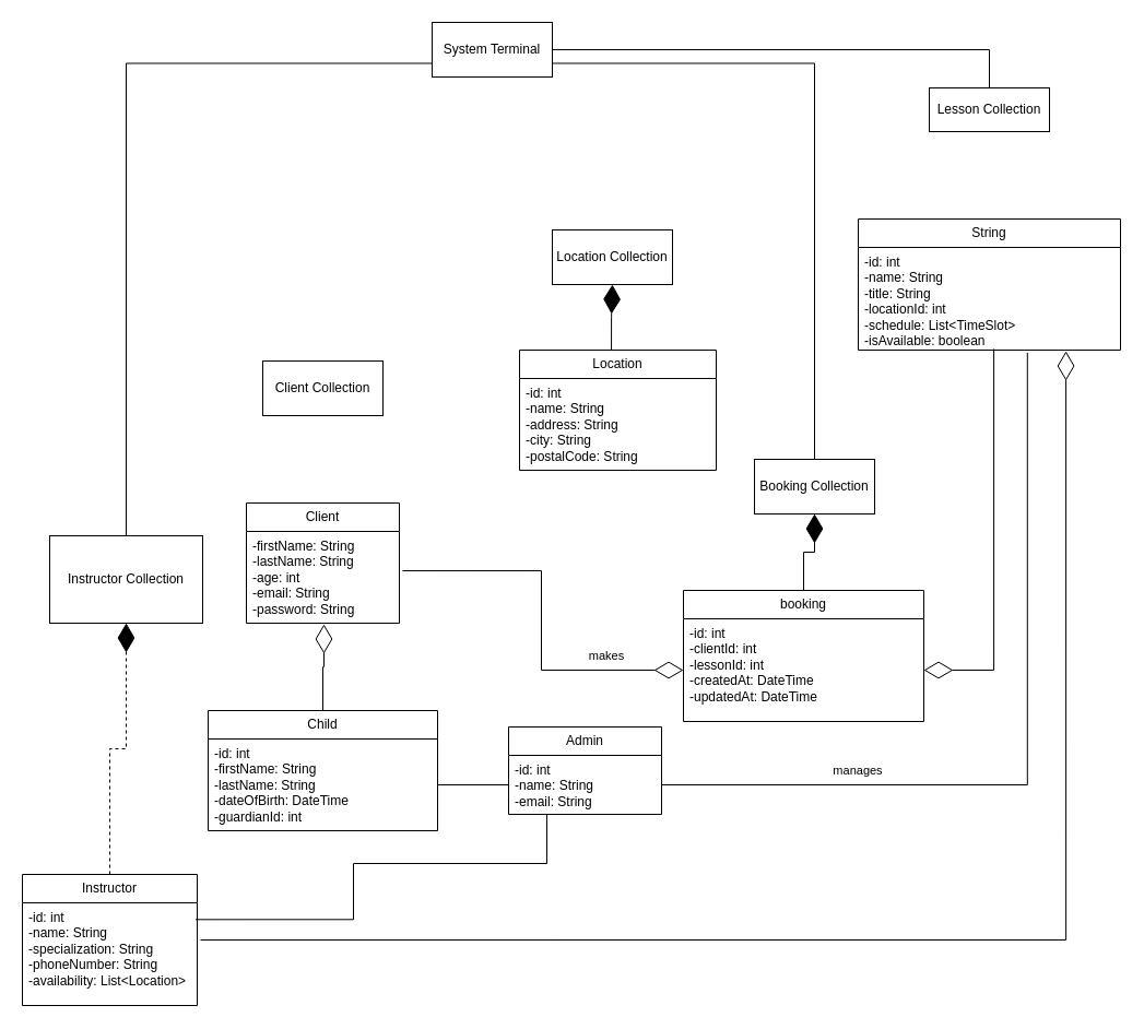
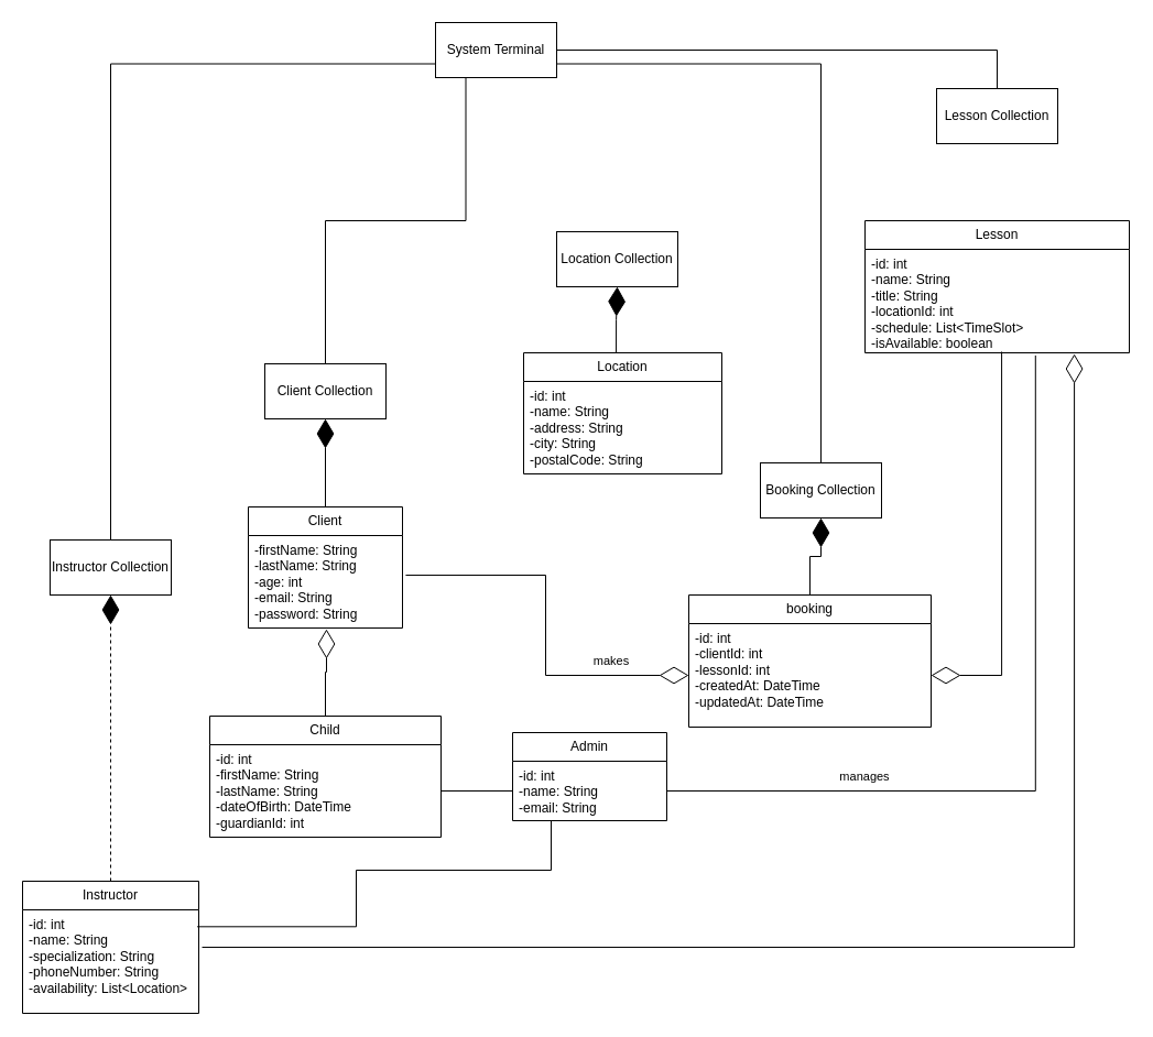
  <mxCell id="0" />
  <mxCell id="1" parent="0" />
  <mxCell id="2" value="Admin" style="swimlane;fontStyle=0;childLayout=stackLayout;horizontal=1;startSize=26;fillColor=none;horizontalStack=0;resizeParent=1;resizeParentMax=0;resizeLast=0;collapsible=1;marginBottom=0;whiteSpace=wrap;html=1;" vertex="1" parent="1"><mxGeometry x="465" y="665" width="140" height="80" as="geometry" /></mxCell>
  <mxCell id="3" value="-id: int&lt;div&gt;-name: String&lt;/div&gt;&lt;div&gt;-email: String&lt;/div&gt;" style="text;strokeColor=none;fillColor=none;align=left;verticalAlign=top;spacingLeft=4;spacingRight=4;overflow=hidden;rotatable=0;points=[[0,0.5],[1,0.5]];portConstraint=eastwest;whiteSpace=wrap;html=1;" vertex="1" parent="2"><mxGeometry y="26" width="140" height="54" as="geometry" /></mxCell>
  <mxCell id="4" value="Client" style="swimlane;fontStyle=0;childLayout=stackLayout;horizontal=1;startSize=26;fillColor=none;horizontalStack=0;resizeParent=1;resizeParentMax=0;resizeLast=0;collapsible=1;marginBottom=0;whiteSpace=wrap;html=1;" vertex="1" parent="1"><mxGeometry x="225" y="460" width="140" height="110" as="geometry" /></mxCell>
  <mxCell id="5" value="-firstName: String&lt;div&gt;-lastName: String&lt;/div&gt;&lt;div&gt;-age: int&lt;/div&gt;&lt;div&gt;-email: String&lt;/div&gt;&lt;div&gt;-password: String&lt;/div&gt;&lt;div&gt;&lt;br&gt;&lt;/div&gt;" style="text;strokeColor=none;fillColor=none;align=left;verticalAlign=top;spacingLeft=4;spacingRight=4;overflow=hidden;rotatable=0;points=[[0,0.5],[1,0.5]];portConstraint=eastwest;whiteSpace=wrap;html=1;" vertex="1" parent="4"><mxGeometry y="26" width="140" height="84" as="geometry" /></mxCell>
  <mxCell id="6" value="Child&lt;span style=&quot;caret-color: rgba(0, 0, 0, 0); color: rgba(0, 0, 0, 0); font-family: monospace; font-size: 0px; text-align: start; white-space: nowrap;&quot;&gt;%3CmxGraphModel%3E%3Croot%3E%3CmxCell%20id%3D%220%22%2F%3E%3CmxCell%20id%3D%221%22%20parent%3D%220%22%2F%3E%3CmxCell%20id%3D%222%22%20value%3D%22Admin%22%20style%3D%22swimlane%3BfontStyle%3D0%3BchildLayout%3DstackLayout%3Bhorizontal%3D1%3BstartSize%3D26%3BfillColor%3Dnone%3BhorizontalStack%3D0%3BresizeParent%3D1%3BresizeParentMax%3D0%3BresizeLast%3D0%3Bcollapsible%3D1%3BmarginBottom%3D0%3BwhiteSpace%3Dwrap%3Bhtml%3D1%3B%22%20vertex%3D%221%22%20parent%3D%221%22%3E%3CmxGeometry%20x%3D%22560%22%20y%3D%22150%22%20width%3D%22140%22%20height%3D%22104%22%20as%3D%22geometry%22%2F%3E%3C%2FmxCell%3E%3CmxCell%20id%3D%223%22%20value%3D%22%2B%20field%3A%20type%22%20style%3D%22text%3BstrokeColor%3Dnone%3BfillColor%3Dnone%3Balign%3Dleft%3BverticalAlign%3Dtop%3BspacingLeft%3D4%3BspacingRight%3D4%3Boverflow%3Dhidden%3Brotatable%3D0%3Bpoints%3D%5B%5B0%2C0.5%5D%2C%5B1%2C0.5%5D%5D%3BportConstraint%3Deastwest%3BwhiteSpace%3Dwrap%3Bhtml%3D1%3B%22%20vertex%3D%221%22%20parent%3D%222%22%3E%3CmxGeometry%20y%3D%2226%22%20width%3D%22140%22%20height%3D%2226%22%20as%3D%22geometry%22%2F%3E%3C%2FmxCell%3E%3CmxCell%20id%3D%224%22%20value%3D%22%2B%20field%3A%20type%22%20style%3D%22text%3BstrokeColor%3Dnone%3BfillColor%3Dnone%3Balign%3Dleft%3BverticalAlign%3Dtop%3BspacingLeft%3D4%3BspacingRight%3D4%3Boverflow%3Dhidden%3Brotatable%3D0%3Bpoints%3D%5B%5B0%2C0.5%5D%2C%5B1%2C0.5%5D%5D%3BportConstraint%3Deastwest%3BwhiteSpace%3Dwrap%3Bhtml%3D1%3B%22%20vertex%3D%221%22%20parent%3D%222%22%3E%3CmxGeometry%20y%3D%2252%22%20width%3D%22140%22%20height%3D%2226%22%20as%3D%22geometry%22%2F%3E%3C%2FmxCell%3E%3CmxCell%20id%3D%225%22%20value%3D%22%2B%20field%3A%20type%22%20style%3D%22text%3BstrokeColor%3Dnone%3BfillColor%3Dnone%3Balign%3Dleft%3BverticalAlign%3Dtop%3BspacingLeft%3D4%3BspacingRight%3D4%3Boverflow%3Dhidden%3Brotatable%3D0%3Bpoints%3D%5B%5B0%2C0.5%5D%2C%5B1%2C0.5%5D%5D%3BportConstraint%3Deastwest%3BwhiteSpace%3Dwrap%3Bhtml%3D1%3B%22%20vertex%3D%221%22%20parent%3D%222%22%3E%3CmxGeometry%20y%3D%2278%22%20width%3D%22140%22%20height%3D%2226%22%20as%3D%22geometry%22%2F%3E%3C%2FmxCell%3E%3C%2Froot%3E%3C%2FmxGraphModel%3E&lt;/span&gt;" style="swimlane;fontStyle=0;childLayout=stackLayout;horizontal=1;startSize=26;fillColor=none;horizontalStack=0;resizeParent=1;resizeParentMax=0;resizeLast=0;collapsible=1;marginBottom=0;whiteSpace=wrap;html=1;" vertex="1" parent="1"><mxGeometry x="190" y="650" width="210" height="110" as="geometry" /></mxCell>
  <mxCell id="7" value="-id: int&lt;div&gt;-firstName: String&lt;/div&gt;&lt;div&gt;-lastName: String&lt;/div&gt;&lt;div&gt;-dateOfBirth: DateTime&lt;/div&gt;&lt;div&gt;-guardianId: int&lt;/div&gt;" style="text;strokeColor=none;fillColor=none;align=left;verticalAlign=top;spacingLeft=4;spacingRight=4;overflow=hidden;rotatable=0;points=[[0,0.5],[1,0.5]];portConstraint=eastwest;whiteSpace=wrap;html=1;" vertex="1" parent="6"><mxGeometry y="26" width="210" height="84" as="geometry" /></mxCell>
  <mxCell id="8" value="Instructor" style="swimlane;fontStyle=0;childLayout=stackLayout;horizontal=1;startSize=26;fillColor=none;horizontalStack=0;resizeParent=1;resizeParentMax=0;resizeLast=0;collapsible=1;marginBottom=0;whiteSpace=wrap;html=1;" vertex="1" parent="1"><mxGeometry x="20" y="800" width="160" height="120" as="geometry" /></mxCell>
  <mxCell id="9" value="-id: int&lt;div&gt;-name: String&lt;/div&gt;&lt;div&gt;-specialization: String&lt;/div&gt;&lt;div&gt;-phoneNumber: String&lt;/div&gt;&lt;div&gt;-availability: List&amp;lt;Location&amp;gt;&lt;/div&gt;" style="text;strokeColor=none;fillColor=none;align=left;verticalAlign=top;spacingLeft=4;spacingRight=4;overflow=hidden;rotatable=0;points=[[0,0.5],[1,0.5]];portConstraint=eastwest;whiteSpace=wrap;html=1;" vertex="1" parent="8"><mxGeometry y="26" width="160" height="94" as="geometry" /></mxCell>
- <mxCell id="10" value="String" style="swimlane;fontStyle=0;childLayout=stackLayout;horizontal=1;startSize=26;fillColor=none;horizontalStack=0;resizeParent=1;resizeParentMax=0;resizeLast=0;collapsible=1;marginBottom=0;whiteSpace=wrap;html=1;" vertex="1" parent="1"><mxGeometry x="785" y="200" width="240" height="120" as="geometry" /></mxCell>
+ <mxCell id="10" value="Lesson" style="swimlane;fontStyle=0;childLayout=stackLayout;horizontal=1;startSize=26;fillColor=none;horizontalStack=0;resizeParent=1;resizeParentMax=0;resizeLast=0;collapsible=1;marginBottom=0;whiteSpace=wrap;html=1;" vertex="1" parent="1"><mxGeometry x="785" y="200" width="240" height="120" as="geometry" /></mxCell>
  <mxCell id="11" value="-id: int&lt;div&gt;-name: String&lt;/div&gt;&lt;div&gt;-title: String&lt;/div&gt;&lt;div&gt;-locationId: int&lt;/div&gt;&lt;div&gt;-schedule: List&amp;lt;TimeSlot&amp;gt;&lt;/div&gt;&lt;div&gt;-isAvailable: boolean&lt;/div&gt;" style="text;strokeColor=none;fillColor=none;align=left;verticalAlign=top;spacingLeft=4;spacingRight=4;overflow=hidden;rotatable=0;points=[[0,0.5],[1,0.5]];portConstraint=eastwest;whiteSpace=wrap;html=1;" vertex="1" parent="10"><mxGeometry y="26" width="240" height="94" as="geometry" /></mxCell>
  <mxCell id="12" value="Location" style="swimlane;fontStyle=0;childLayout=stackLayout;horizontal=1;startSize=26;fillColor=none;horizontalStack=0;resizeParent=1;resizeParentMax=0;resizeLast=0;collapsible=1;marginBottom=0;whiteSpace=wrap;html=1;" vertex="1" parent="1"><mxGeometry x="475" y="320" width="180" height="110" as="geometry" /></mxCell>
  <mxCell id="13" value="-id: int&lt;div&gt;-name: String&lt;/div&gt;&lt;div&gt;-address: String&lt;/div&gt;&lt;div&gt;-city: String&lt;/div&gt;&lt;div&gt;-postalCode: String&lt;/div&gt;" style="text;strokeColor=none;fillColor=none;align=left;verticalAlign=top;spacingLeft=4;spacingRight=4;overflow=hidden;rotatable=0;points=[[0,0.5],[1,0.5]];portConstraint=eastwest;whiteSpace=wrap;html=1;" vertex="1" parent="12"><mxGeometry y="26" width="180" height="84" as="geometry" /></mxCell>
  <mxCell id="14" value="booking" style="swimlane;fontStyle=0;childLayout=stackLayout;horizontal=1;startSize=26;fillColor=none;horizontalStack=0;resizeParent=1;resizeParentMax=0;resizeLast=0;collapsible=1;marginBottom=0;whiteSpace=wrap;html=1;" vertex="1" parent="1"><mxGeometry x="625" y="540" width="220" height="120" as="geometry" /></mxCell>
  <mxCell id="15" value="-id: int&lt;div&gt;-clientId: int&lt;/div&gt;&lt;div&gt;-lessonId: int&lt;/div&gt;&lt;div&gt;-createdAt: DateTime&lt;/div&gt;&lt;div&gt;-updatedAt: DateTime&lt;/div&gt;" style="text;strokeColor=none;fillColor=none;align=left;verticalAlign=top;spacingLeft=4;spacingRight=4;overflow=hidden;rotatable=0;points=[[0,0.5],[1,0.5]];portConstraint=eastwest;whiteSpace=wrap;html=1;" vertex="1" parent="14"><mxGeometry y="26" width="220" height="94" as="geometry" /></mxCell>
  <mxCell id="16" value="System Terminal" style="html=1;whiteSpace=wrap;" vertex="1" parent="1"><mxGeometry x="395" y="20" width="110" height="50" as="geometry" /></mxCell>
  <mxCell id="17" value="Location Collection" style="html=1;whiteSpace=wrap;" vertex="1" parent="1"><mxGeometry x="505" y="210" width="110" height="50" as="geometry" /></mxCell>
- <mxCell id="18" value="Lesson Collection" style="html=1;whiteSpace=wrap;" vertex="1" parent="1"><mxGeometry x="850" y="80" width="110" height="40" as="geometry" /></mxCell>
+ <mxCell id="18" value="Lesson Collection" style="html=1;whiteSpace=wrap;" vertex="1" parent="1"><mxGeometry x="850" y="80" width="110" height="50" as="geometry" /></mxCell>
  <mxCell id="19" value="Booking Collection" style="html=1;whiteSpace=wrap;" vertex="1" parent="1"><mxGeometry x="690" y="420" width="110" height="50" as="geometry" /></mxCell>
  <mxCell id="20" value="" style="endArrow=diamondThin;endFill=1;endSize=24;html=1;rounded=0;strokeColor=default;align=center;verticalAlign=middle;fontFamily=Helvetica;fontSize=11;fontColor=default;labelBackgroundColor=default;edgeStyle=orthogonalEdgeStyle;entryX=0.5;entryY=1;entryDx=0;entryDy=0;exitX=0.467;exitY=0;exitDx=0;exitDy=0;exitPerimeter=0;" edge="1" parent="1" source="12" target="17"><mxGeometry width="160" relative="1" as="geometry"><mxPoint x="555" y="130" as="sourcePoint" /><mxPoint x="715" y="130" as="targetPoint" /></mxGeometry></mxCell>
  <mxCell id="21" value="" style="endArrow=diamondThin;endFill=1;endSize=24;html=1;rounded=0;strokeColor=default;align=center;verticalAlign=middle;fontFamily=Helvetica;fontSize=11;fontColor=default;labelBackgroundColor=default;edgeStyle=orthogonalEdgeStyle;exitX=0.5;exitY=0;exitDx=0;exitDy=0;" edge="1" parent="1" source="14" target="19"><mxGeometry width="160" relative="1" as="geometry"><mxPoint x="575" y="490" as="sourcePoint" /><mxPoint x="735" y="490" as="targetPoint" /></mxGeometry></mxCell>
  <mxCell id="22" value="" style="endArrow=none;html=1;rounded=0;strokeColor=default;align=center;verticalAlign=middle;fontFamily=Helvetica;fontSize=11;fontColor=default;labelBackgroundColor=default;edgeStyle=orthogonalEdgeStyle;entryX=0.5;entryY=0;entryDx=0;entryDy=0;exitX=1;exitY=0.5;exitDx=0;exitDy=0;" edge="1" parent="1" source="16" target="18"><mxGeometry width="50" height="50" relative="1" as="geometry"><mxPoint x="605" y="110" as="sourcePoint" /><mxPoint x="655" y="60" as="targetPoint" /></mxGeometry></mxCell>
  <mxCell id="23" value="" style="endArrow=none;html=1;rounded=0;strokeColor=default;align=center;verticalAlign=middle;fontFamily=Helvetica;fontSize=11;fontColor=default;labelBackgroundColor=default;edgeStyle=orthogonalEdgeStyle;entryX=0.5;entryY=0;entryDx=0;entryDy=0;exitX=1;exitY=0.75;exitDx=0;exitDy=0;" edge="1" parent="1" source="16" target="19"><mxGeometry width="50" height="50" relative="1" as="geometry"><mxPoint x="705" y="370" as="sourcePoint" /><mxPoint x="755" y="320" as="targetPoint" /></mxGeometry></mxCell>
  <mxCell id="24" value="" style="endArrow=diamondThin;endFill=0;endSize=24;html=1;rounded=0;strokeColor=default;align=center;verticalAlign=middle;fontFamily=Helvetica;fontSize=11;fontColor=default;labelBackgroundColor=default;edgeStyle=orthogonalEdgeStyle;entryX=1;entryY=0.5;entryDx=0;entryDy=0;exitX=0.517;exitY=0.989;exitDx=0;exitDy=0;exitPerimeter=0;" edge="1" parent="1" source="11" target="15"><mxGeometry width="160" relative="1" as="geometry"><mxPoint x="995" y="500" as="sourcePoint" /><mxPoint x="1155" y="500" as="targetPoint" /></mxGeometry></mxCell>
  <mxCell id="25" value="" style="endArrow=diamondThin;endFill=0;endSize=24;html=1;rounded=0;strokeColor=default;align=center;verticalAlign=middle;fontFamily=Helvetica;fontSize=11;fontColor=default;labelBackgroundColor=default;edgeStyle=orthogonalEdgeStyle;entryX=0.507;entryY=1.012;entryDx=0;entryDy=0;entryPerimeter=0;exitX=0.5;exitY=0;exitDx=0;exitDy=0;" edge="1" parent="1" source="6" target="5"><mxGeometry width="160" relative="1" as="geometry"><mxPoint x="295" y="650" as="sourcePoint" /><mxPoint x="455" y="650" as="targetPoint" /></mxGeometry></mxCell>
  <mxCell id="26" value="" style="endArrow=diamondThin;endFill=0;endSize=24;html=1;rounded=0;strokeColor=default;align=center;verticalAlign=middle;fontFamily=Helvetica;fontSize=11;fontColor=default;labelBackgroundColor=default;edgeStyle=orthogonalEdgeStyle;entryX=0;entryY=0.5;entryDx=0;entryDy=0;exitX=1.021;exitY=0.429;exitDx=0;exitDy=0;exitPerimeter=0;" edge="1" parent="1" source="5" target="15"><mxGeometry width="160" relative="1" as="geometry"><mxPoint x="485" y="619" as="sourcePoint" /><mxPoint x="486" y="500" as="targetPoint" /></mxGeometry></mxCell>
  <mxCell id="27" value="Client Collection" style="html=1;whiteSpace=wrap;" vertex="1" parent="1"><mxGeometry x="240" y="330" width="110" height="50" as="geometry" /></mxCell>
- <mxCell id="30" value="Instructor Collection" style="html=1;whiteSpace=wrap;" vertex="1" parent="1"><mxGeometry x="45" y="490" width="140" height="80" as="geometry" /></mxCell>
+ <mxCell id="28" value="" style="endArrow=diamondThin;endFill=1;endSize=24;html=1;rounded=0;strokeColor=default;align=center;verticalAlign=middle;fontFamily=Helvetica;fontSize=11;fontColor=default;labelBackgroundColor=default;edgeStyle=orthogonalEdgeStyle;entryX=0.5;entryY=1;entryDx=0;entryDy=0;exitX=0.5;exitY=0;exitDx=0;exitDy=0;" edge="1" parent="1" source="4" target="27"><mxGeometry width="160" relative="1" as="geometry"><mxPoint x="145" y="420" as="sourcePoint" /><mxPoint x="305" y="420" as="targetPoint" /></mxGeometry></mxCell>
+ <mxCell id="29" value="" style="endArrow=none;html=1;rounded=0;strokeColor=default;align=center;verticalAlign=middle;fontFamily=Helvetica;fontSize=11;fontColor=default;labelBackgroundColor=default;edgeStyle=orthogonalEdgeStyle;entryX=0.25;entryY=1;entryDx=0;entryDy=0;exitX=0.5;exitY=0;exitDx=0;exitDy=0;" edge="1" parent="1" source="27" target="16"><mxGeometry width="50" height="50" relative="1" as="geometry"><mxPoint x="265" y="290" as="sourcePoint" /><mxPoint x="315" y="240" as="targetPoint" /></mxGeometry></mxCell>
+ <mxCell id="30" value="Instructor Collection" style="html=1;whiteSpace=wrap;" vertex="1" parent="1"><mxGeometry x="45" y="490" width="110" height="50" as="geometry" /></mxCell>
  <mxCell id="31" value="" style="endArrow=none;html=1;rounded=0;strokeColor=default;align=center;verticalAlign=middle;fontFamily=Helvetica;fontSize=11;fontColor=default;labelBackgroundColor=default;edgeStyle=orthogonalEdgeStyle;exitX=0.5;exitY=0;exitDx=0;exitDy=0;entryX=0;entryY=0.75;entryDx=0;entryDy=0;" edge="1" parent="1" source="30" target="16"><mxGeometry width="50" height="50" relative="1" as="geometry"><mxPoint x="105" y="460" as="sourcePoint" /><mxPoint x="155" y="410" as="targetPoint" /></mxGeometry></mxCell>
  <mxCell id="32" value="" style="endArrow=diamondThin;endFill=0;endSize=24;html=1;rounded=0;strokeColor=default;align=center;verticalAlign=middle;fontFamily=Helvetica;fontSize=11;fontColor=default;labelBackgroundColor=default;edgeStyle=orthogonalEdgeStyle;exitX=1.019;exitY=0.362;exitDx=0;exitDy=0;exitPerimeter=0;entryX=0.792;entryY=1.011;entryDx=0;entryDy=0;entryPerimeter=0;" edge="1" parent="1" source="9" target="11"><mxGeometry width="160" relative="1" as="geometry"><mxPoint x="175" y="859.5" as="sourcePoint" /><mxPoint x="335" y="859.5" as="targetPoint" /></mxGeometry></mxCell>
  <mxCell id="33" value="" style="endArrow=diamondThin;endFill=1;endSize=24;html=1;rounded=0;strokeColor=default;align=center;verticalAlign=middle;fontFamily=Helvetica;fontSize=11;fontColor=default;labelBackgroundColor=default;edgeStyle=orthogonalEdgeStyle;entryX=0.5;entryY=1;entryDx=0;entryDy=0;exitX=0.5;exitY=0;exitDx=0;exitDy=0;dashed=1;" edge="1" parent="1" source="8" target="30"><mxGeometry width="160" relative="1" as="geometry"><mxPoint x="-45" y="720" as="sourcePoint" /><mxPoint x="115" y="720" as="targetPoint" /></mxGeometry></mxCell>
  <mxCell id="34" value="" style="endArrow=none;html=1;rounded=0;strokeColor=default;align=center;verticalAlign=middle;fontFamily=Helvetica;fontSize=11;fontColor=default;labelBackgroundColor=default;edgeStyle=orthogonalEdgeStyle;entryX=0;entryY=0.5;entryDx=0;entryDy=0;exitX=1;exitY=0.5;exitDx=0;exitDy=0;" edge="1" parent="1" source="7" target="3"><mxGeometry width="50" height="50" relative="1" as="geometry"><mxPoint x="405" y="820" as="sourcePoint" /><mxPoint x="455" y="770" as="targetPoint" /></mxGeometry></mxCell>
  <mxCell id="35" value="makes" style="text;html=1;align=center;verticalAlign=middle;whiteSpace=wrap;rounded=0;fontFamily=Helvetica;fontSize=11;fontColor=default;labelBackgroundColor=default;" vertex="1" parent="1"><mxGeometry x="525" y="585" width="60" height="30" as="geometry" /></mxCell>
  <mxCell id="36" value="" style="endArrow=none;html=1;rounded=0;strokeColor=default;align=center;verticalAlign=middle;fontFamily=Helvetica;fontSize=11;fontColor=default;labelBackgroundColor=default;edgeStyle=orthogonalEdgeStyle;exitX=0.991;exitY=0.163;exitDx=0;exitDy=0;exitPerimeter=0;" edge="1" parent="1" source="9" target="3"><mxGeometry width="50" height="50" relative="1" as="geometry"><mxPoint x="475" y="840" as="sourcePoint" /><mxPoint x="525" y="790" as="targetPoint" /><Array as="points"><mxPoint x="323" y="841" /><mxPoint x="323" y="790" /><mxPoint x="500" y="790" /></Array></mxGeometry></mxCell>
  <mxCell id="37" value="" style="endArrow=none;html=1;rounded=0;strokeColor=default;align=center;verticalAlign=middle;fontFamily=Helvetica;fontSize=11;fontColor=default;labelBackgroundColor=default;edgeStyle=orthogonalEdgeStyle;exitX=1;exitY=0.5;exitDx=0;exitDy=0;entryX=0.645;entryY=1.026;entryDx=0;entryDy=0;entryPerimeter=0;" edge="1" parent="1" source="3" target="11"><mxGeometry width="50" height="50" relative="1" as="geometry"><mxPoint x="625" y="750" as="sourcePoint" /><mxPoint x="675" y="700" as="targetPoint" /><Array as="points"><mxPoint x="940" y="718" /></Array></mxGeometry></mxCell>
  <mxCell id="38" value="manages" style="text;html=1;align=center;verticalAlign=middle;whiteSpace=wrap;rounded=0;fontFamily=Helvetica;fontSize=11;fontColor=default;labelBackgroundColor=default;" vertex="1" parent="1"><mxGeometry x="755" y="690" width="60" height="30" as="geometry" /></mxCell>
